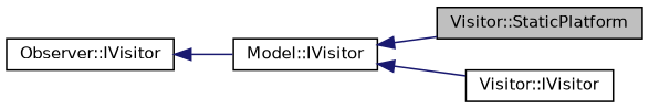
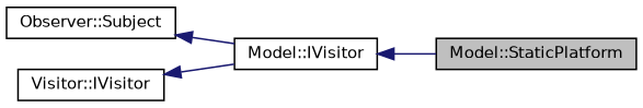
  digraph {
    rankdir=LR
    node [color=black fontname=Helvetica fontsize=10 shape=record]
    edge [color=midnightblue dir=back fontname=Helvetica fontsize=10 labelfontname=Helvetica labelfontsize=10 style=solid]
-   n1 [fillcolor=grey75 fontcolor=black height=0.2 label="Visitor::StaticPlatform" style=filled width=0.4]
+   n1 [fillcolor=grey75 fontcolor=black height=0.2 label="Model::StaticPlatform" style=filled width=0.4]
    n2 [height=0.2 label="Model::IVisitor" width=0.4]
-   n3 [height=0.2 label="Observer::IVisitor" width=0.4]
+   n3 [height=0.2 label="Observer::Subject" width=0.4]
    n4 [height=0.2 label="Visitor::IVisitor" width=0.4]
    n2 -> n1
    n3 -> n2
-   n2 -> n4
+   n4 -> n2
  }
